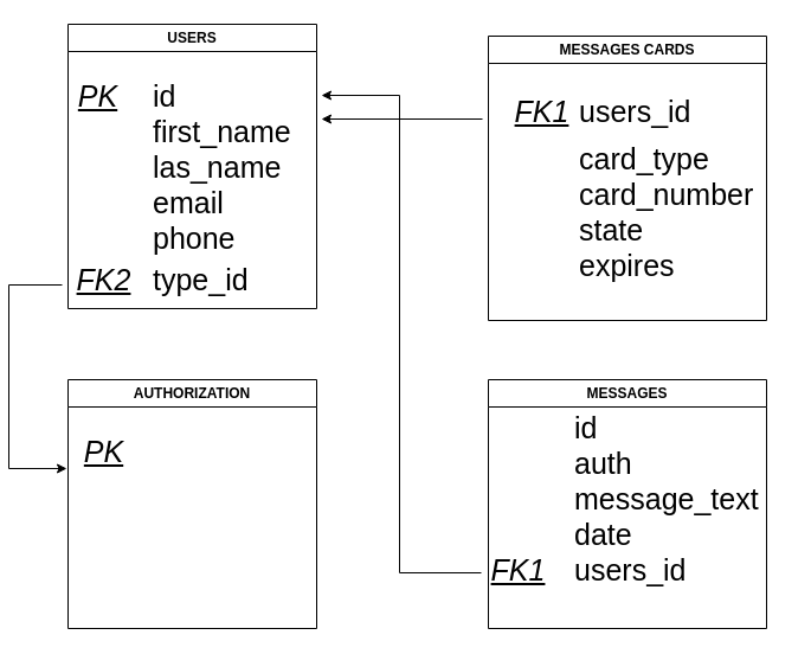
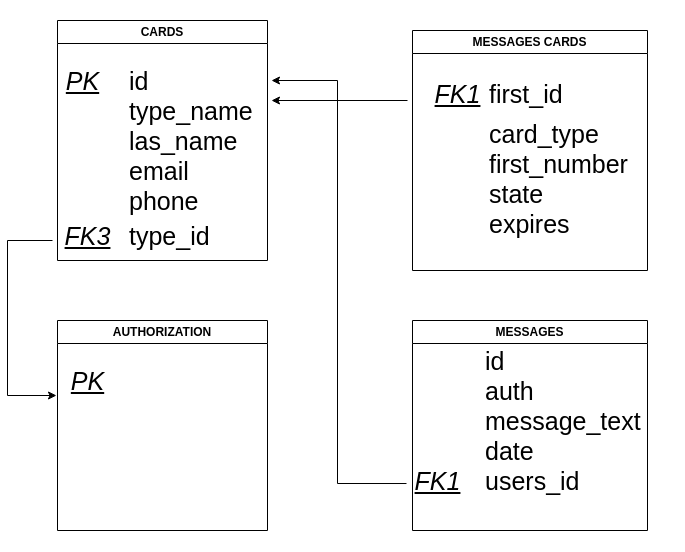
  <mxCell id="0" />
  <mxCell id="1" parent="0" />
  <mxCell id="2" value="MESSAGES" style="swimlane;whiteSpace=wrap;html=1;" vertex="1" parent="1"><mxGeometry x="380" y="320" width="235" height="210" as="geometry" /></mxCell>
  <mxCell id="3" value="id&lt;div&gt;auth&lt;/div&gt;&lt;div&gt;message_text&lt;/div&gt;&lt;div&gt;date&lt;/div&gt;&lt;div&gt;users_id&lt;/div&gt;" style="text;html=1;align=left;verticalAlign=middle;resizable=0;points=[];autosize=1;strokeColor=none;fillColor=none;fontSize=25;" vertex="1" parent="2"><mxGeometry x="71" y="20" width="180" height="160" as="geometry" /></mxCell>
  <mxCell id="4" value="FK1&lt;div&gt;&lt;br&gt;&lt;/div&gt;" style="text;html=1;align=center;verticalAlign=middle;resizable=0;points=[];autosize=1;strokeColor=none;fillColor=none;fontSize=25;fontStyle=6" vertex="1" parent="2"><mxGeometry x="-10" y="140" width="70" height="70" as="geometry" /></mxCell>
  <mxCell id="5" value="AUTHORIZATION" style="swimlane;whiteSpace=wrap;html=1;startSize=23;" vertex="1" parent="1"><mxGeometry x="25" y="320" width="210" height="210" as="geometry" /></mxCell>
  <mxCell id="6" value="PK" style="text;html=1;align=center;verticalAlign=middle;resizable=0;points=[];autosize=1;strokeColor=none;fillColor=none;fontSize=25;fontStyle=6" vertex="1" parent="5"><mxGeometry y="40" width="60" height="40" as="geometry" /></mxCell>
- <mxCell id="7" value="USERS" style="swimlane;whiteSpace=wrap;html=1;" vertex="1" parent="1"><mxGeometry x="25" y="20" width="210" height="240" as="geometry"><mxRectangle x="40" y="80" width="80" height="30" as="alternateBounds" /></mxGeometry></mxCell>
- <mxCell id="8" value="id&lt;div&gt;first_name&lt;/div&gt;&lt;div&gt;las_name&lt;/div&gt;&lt;div&gt;email&lt;/div&gt;&lt;div&gt;phone&lt;/div&gt;&lt;div&gt;&lt;br&gt;&lt;/div&gt;" style="text;html=1;align=left;verticalAlign=middle;resizable=0;points=[];autosize=1;strokeColor=none;fillColor=none;fontSize=25;fontStyle=0" vertex="1" parent="7"><mxGeometry x="70" y="40" width="140" height="190" as="geometry" /></mxCell>
+ <mxCell id="7" value="CARDS" style="swimlane;whiteSpace=wrap;html=1;" vertex="1" parent="1"><mxGeometry x="25" y="20" width="210" height="240" as="geometry"><mxRectangle x="40" y="80" width="80" height="30" as="alternateBounds" /></mxGeometry></mxCell>
+ <mxCell id="8" value="id&lt;div&gt;type_name&lt;/div&gt;&lt;div&gt;las_name&lt;/div&gt;&lt;div&gt;email&lt;/div&gt;&lt;div&gt;phone&lt;/div&gt;&lt;div&gt;&lt;br&gt;&lt;/div&gt;" style="text;html=1;align=left;verticalAlign=middle;resizable=0;points=[];autosize=1;strokeColor=none;fillColor=none;fontSize=25;fontStyle=0" vertex="1" parent="7"><mxGeometry x="70" y="40" width="140" height="190" as="geometry" /></mxCell>
  <mxCell id="9" value="type_id" style="text;html=1;align=left;verticalAlign=middle;resizable=0;points=[];autosize=1;strokeColor=none;fillColor=none;fontSize=25;" vertex="1" parent="7"><mxGeometry x="70" y="195" width="110" height="40" as="geometry" /></mxCell>
- <mxCell id="10" value="FK2" style="text;html=1;align=center;verticalAlign=middle;resizable=0;points=[];autosize=1;strokeColor=none;fillColor=none;fontSize=25;fontStyle=6" vertex="1" parent="7"><mxGeometry x="-5" y="195" width="70" height="40" as="geometry" /></mxCell>
+ <mxCell id="10" value="FK3" style="text;html=1;align=center;verticalAlign=middle;resizable=0;points=[];autosize=1;strokeColor=none;fillColor=none;fontSize=25;fontStyle=6" vertex="1" parent="7"><mxGeometry x="-5" y="195" width="70" height="40" as="geometry" /></mxCell>
  <mxCell id="11" value="PK" style="text;html=1;align=center;verticalAlign=middle;resizable=0;points=[];autosize=1;strokeColor=none;fillColor=none;fontSize=25;fontStyle=6" vertex="1" parent="7"><mxGeometry x="-5" y="40" width="60" height="40" as="geometry" /></mxCell>
  <mxCell id="12" value="" style="endArrow=classic;html=1;rounded=0;entryX=-0.017;entryY=0.875;entryDx=0;entryDy=0;entryPerimeter=0;" edge="1" parent="7" target="6"><mxGeometry width="50" height="50" relative="1" as="geometry"><mxPoint x="-5" y="220" as="sourcePoint" /><mxPoint x="45" y="170" as="targetPoint" /><Array as="points"><mxPoint x="-50" y="220" /><mxPoint x="-50" y="375" /></Array></mxGeometry></mxCell>
  <mxCell id="13" value="MESSAGES CARDS" style="swimlane;whiteSpace=wrap;html=1;" vertex="1" parent="1"><mxGeometry x="380" y="30" width="235" height="240" as="geometry" /></mxCell>
  <mxCell id="14" value="FK1" style="text;html=1;align=center;verticalAlign=middle;resizable=0;points=[];autosize=1;strokeColor=none;fillColor=none;fontSize=25;fontStyle=6" vertex="1" parent="13"><mxGeometry x="10" y="43" width="70" height="40" as="geometry" /></mxCell>
- <mxCell id="15" value="users_id" style="text;html=1;align=left;verticalAlign=middle;resizable=0;points=[];autosize=1;strokeColor=none;fillColor=none;fontSize=25;" vertex="1" parent="13"><mxGeometry x="75" y="43" width="120" height="40" as="geometry" /></mxCell>
- <mxCell id="16" value="card_type&lt;div&gt;card_number&lt;/div&gt;&lt;div&gt;state&lt;/div&gt;&lt;div&gt;expires&lt;/div&gt;" style="text;html=1;align=left;verticalAlign=middle;resizable=0;points=[];autosize=1;strokeColor=none;fillColor=none;fontSize=25;" vertex="1" parent="13"><mxGeometry x="75" y="83" width="170" height="130" as="geometry" /></mxCell>
+ <mxCell id="15" value="first_id" style="text;html=1;align=left;verticalAlign=middle;resizable=0;points=[];autosize=1;strokeColor=none;fillColor=none;fontSize=25;" vertex="1" parent="13"><mxGeometry x="75" y="43" width="120" height="40" as="geometry" /></mxCell>
+ <mxCell id="16" value="card_type&lt;div&gt;first_number&lt;/div&gt;&lt;div&gt;state&lt;/div&gt;&lt;div&gt;expires&lt;/div&gt;" style="text;html=1;align=left;verticalAlign=middle;resizable=0;points=[];autosize=1;strokeColor=none;fillColor=none;fontSize=25;" vertex="1" parent="13"><mxGeometry x="75" y="83" width="170" height="130" as="geometry" /></mxCell>
  <mxCell id="17" value="" style="endArrow=classic;html=1;rounded=0;exitX=0.057;exitY=0.329;exitDx=0;exitDy=0;exitPerimeter=0;" edge="1" parent="1" source="4"><mxGeometry width="50" height="50" relative="1" as="geometry"><mxPoint x="295" y="290" as="sourcePoint" /><mxPoint x="239" y="80" as="targetPoint" /><Array as="points"><mxPoint x="305" y="483" /><mxPoint x="305" y="80" /></Array></mxGeometry></mxCell>
  <mxCell id="18" value="" style="endArrow=classic;html=1;rounded=0;" edge="1" parent="1"><mxGeometry width="50" height="50" relative="1" as="geometry"><mxPoint x="375" y="100" as="sourcePoint" /><mxPoint x="239" y="100" as="targetPoint" /></mxGeometry></mxCell>
